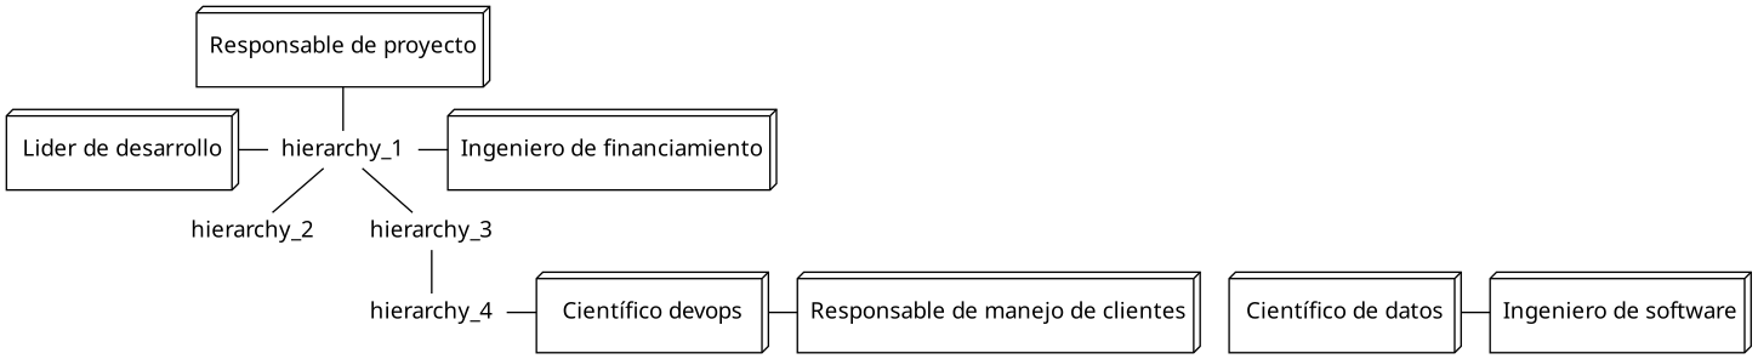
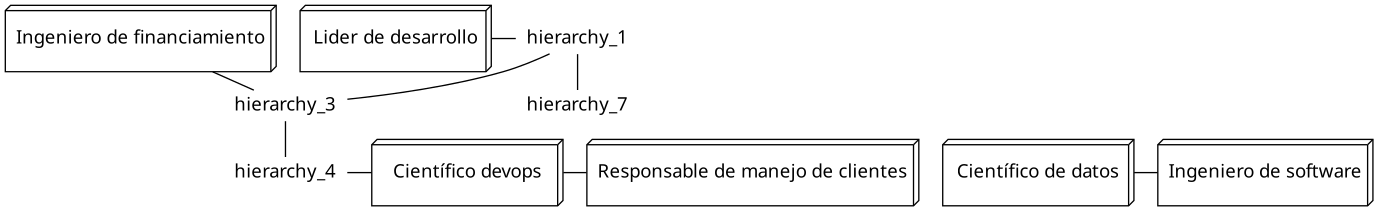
  digraph {
    fontname="Noto Sans"
    ranksep=0.2
    node [fontname="Noto Sans" shape=box3d]
    edge [dir=none fontname="Noto Sans"]
    n1 [height=0.7 label="Ingeniero de financiamiento" width=2]
    n2 [height=0.7 label="Lider de desarrollo" width=2]
    hierarchy_1 [height=0 shape=none width=0]
    n4 [height=0.7 label="Científico de datos" width=2]
    n5 [height=0.7 label="Ingeniero de software" width=2]
    hierarchy_4 [height=0 shape=none width=0]
    n7 [height=0.7 label="Científico devops" width=2]
    n8 [height=0.7 label="Responsable de manejo de clientes" width=2]
-   hierarchy_2 [height=0 shape=none width=0]
+   hierarchy_2 [height=0 shape=none width=0 label=hierarchy_7]
    hierarchy_3 [height=0 shape=none width=0]
-   n11 [height=0.7 label="Responsable de proyecto" width=2]
    subgraph sub_1 {
      rank=same
      n1
      n2
      hierarchy_1
    }
    subgraph sub_2 {
      rank=same
      n4
      n5
      hierarchy_4
      n7
      n8
    }
    n2 -> hierarchy_1
-   hierarchy_1 -> n1
+   hierarchy_3 -> n1
    hierarchy_1 -> hierarchy_2
    hierarchy_1 -> hierarchy_3
    n4 -> n5
    hierarchy_4 -> n7
    n7 -> n8
    hierarchy_3 -> hierarchy_4
-   n11 -> hierarchy_1
  }
